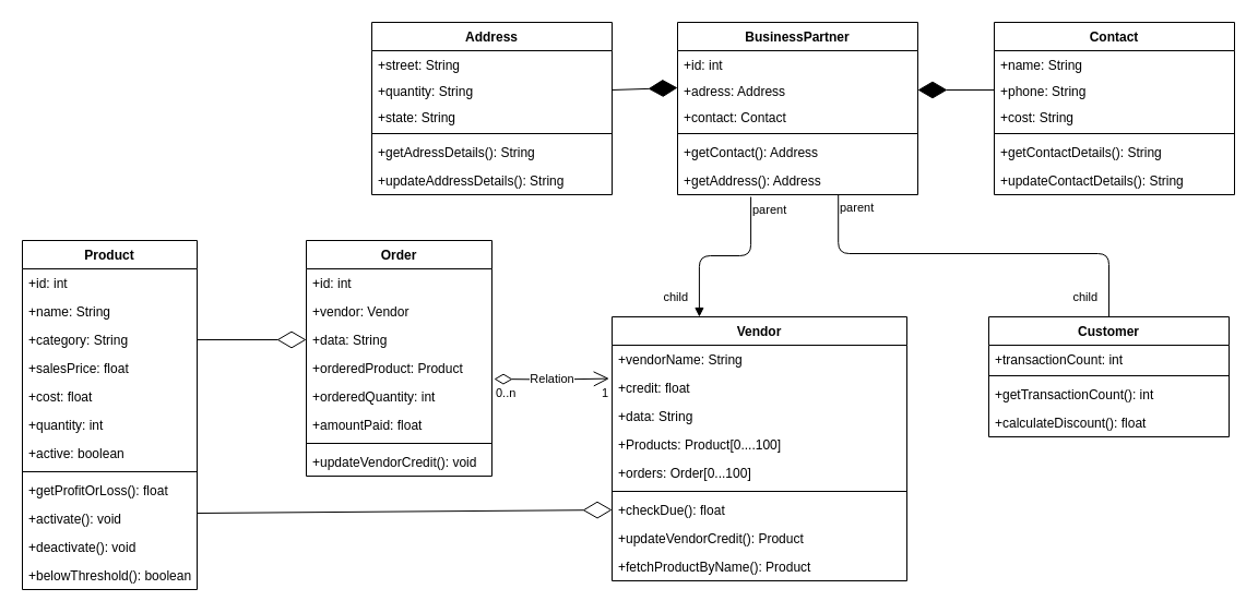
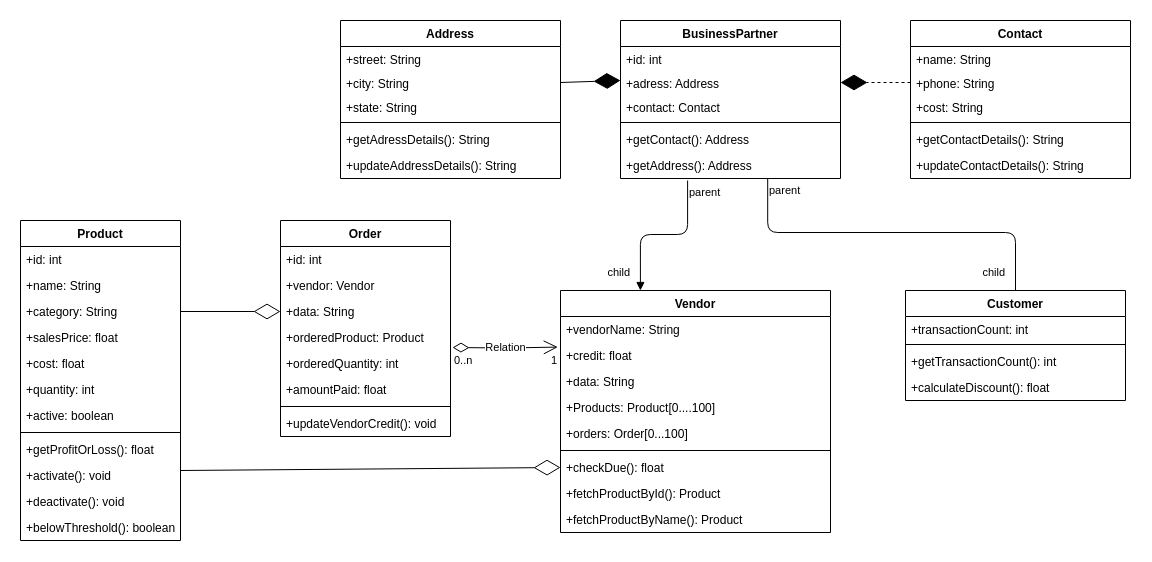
  <mxCell id="0" />
  <mxCell id="1" parent="0" />
  <mxCell id="2" value="Order" style="swimlane;fontStyle=1;align=center;verticalAlign=top;childLayout=stackLayout;horizontal=1;startSize=26;horizontalStack=0;resizeParent=1;resizeParentMax=0;resizeLast=0;collapsible=1;marginBottom=0;" vertex="1" parent="1"><mxGeometry x="280" y="220" width="170" height="216" as="geometry" /></mxCell>
  <mxCell id="3" value="+id: int&#10;" style="text;strokeColor=none;fillColor=none;align=left;verticalAlign=top;spacingLeft=4;spacingRight=4;overflow=hidden;rotatable=0;points=[[0,0.5],[1,0.5]];portConstraint=eastwest;" vertex="1" parent="2"><mxGeometry y="26" width="170" height="26" as="geometry" /></mxCell>
  <mxCell id="4" value="+vendor: Vendor" style="text;strokeColor=none;fillColor=none;align=left;verticalAlign=top;spacingLeft=4;spacingRight=4;overflow=hidden;rotatable=0;points=[[0,0.5],[1,0.5]];portConstraint=eastwest;" vertex="1" parent="2"><mxGeometry y="52" width="170" height="26" as="geometry" /></mxCell>
  <mxCell id="5" value="+data: String&#10;" style="text;strokeColor=none;fillColor=none;align=left;verticalAlign=top;spacingLeft=4;spacingRight=4;overflow=hidden;rotatable=0;points=[[0,0.5],[1,0.5]];portConstraint=eastwest;" vertex="1" parent="2"><mxGeometry y="78" width="170" height="26" as="geometry" /></mxCell>
  <mxCell id="6" value="+orderedProduct: Product" style="text;strokeColor=none;fillColor=none;align=left;verticalAlign=top;spacingLeft=4;spacingRight=4;overflow=hidden;rotatable=0;points=[[0,0.5],[1,0.5]];portConstraint=eastwest;" vertex="1" parent="2"><mxGeometry y="104" width="170" height="26" as="geometry" /></mxCell>
  <mxCell id="7" value="+orderedQuantity: int" style="text;strokeColor=none;fillColor=none;align=left;verticalAlign=top;spacingLeft=4;spacingRight=4;overflow=hidden;rotatable=0;points=[[0,0.5],[1,0.5]];portConstraint=eastwest;" vertex="1" parent="2"><mxGeometry y="130" width="170" height="26" as="geometry" /></mxCell>
  <mxCell id="8" value="+amountPaid: float" style="text;strokeColor=none;fillColor=none;align=left;verticalAlign=top;spacingLeft=4;spacingRight=4;overflow=hidden;rotatable=0;points=[[0,0.5],[1,0.5]];portConstraint=eastwest;" vertex="1" parent="2"><mxGeometry y="156" width="170" height="26" as="geometry" /></mxCell>
  <mxCell id="9" value="" style="line;strokeWidth=1;fillColor=none;align=left;verticalAlign=middle;spacingTop=-1;spacingLeft=3;spacingRight=3;rotatable=0;labelPosition=right;points=[];portConstraint=eastwest;" vertex="1" parent="2"><mxGeometry y="182" width="170" height="8" as="geometry" /></mxCell>
  <mxCell id="10" value="+updateVendorCredit(): void" style="text;strokeColor=none;fillColor=none;align=left;verticalAlign=top;spacingLeft=4;spacingRight=4;overflow=hidden;rotatable=0;points=[[0,0.5],[1,0.5]];portConstraint=eastwest;" vertex="1" parent="2"><mxGeometry y="190" width="170" height="26" as="geometry" /></mxCell>
  <mxCell id="11" value="Product" style="swimlane;fontStyle=1;align=center;verticalAlign=top;childLayout=stackLayout;horizontal=1;startSize=26;horizontalStack=0;resizeParent=1;resizeParentMax=0;resizeLast=0;collapsible=1;marginBottom=0;" vertex="1" parent="1"><mxGeometry x="20" y="220" width="160" height="320" as="geometry" /></mxCell>
  <mxCell id="12" value="+id: int&#10;" style="text;strokeColor=none;fillColor=none;align=left;verticalAlign=top;spacingLeft=4;spacingRight=4;overflow=hidden;rotatable=0;points=[[0,0.5],[1,0.5]];portConstraint=eastwest;" vertex="1" parent="11"><mxGeometry y="26" width="160" height="26" as="geometry" /></mxCell>
  <mxCell id="13" value="+name: String" style="text;strokeColor=none;fillColor=none;align=left;verticalAlign=top;spacingLeft=4;spacingRight=4;overflow=hidden;rotatable=0;points=[[0,0.5],[1,0.5]];portConstraint=eastwest;" vertex="1" parent="11"><mxGeometry y="52" width="160" height="26" as="geometry" /></mxCell>
  <mxCell id="14" value="+category: String&#10;" style="text;strokeColor=none;fillColor=none;align=left;verticalAlign=top;spacingLeft=4;spacingRight=4;overflow=hidden;rotatable=0;points=[[0,0.5],[1,0.5]];portConstraint=eastwest;" vertex="1" parent="11"><mxGeometry y="78" width="160" height="26" as="geometry" /></mxCell>
  <mxCell id="15" value="+salesPrice: float" style="text;strokeColor=none;fillColor=none;align=left;verticalAlign=top;spacingLeft=4;spacingRight=4;overflow=hidden;rotatable=0;points=[[0,0.5],[1,0.5]];portConstraint=eastwest;" vertex="1" parent="11"><mxGeometry y="104" width="160" height="26" as="geometry" /></mxCell>
  <mxCell id="16" value="+cost: float" style="text;strokeColor=none;fillColor=none;align=left;verticalAlign=top;spacingLeft=4;spacingRight=4;overflow=hidden;rotatable=0;points=[[0,0.5],[1,0.5]];portConstraint=eastwest;" vertex="1" parent="11"><mxGeometry y="130" width="160" height="26" as="geometry" /></mxCell>
  <mxCell id="17" value="+quantity: int" style="text;strokeColor=none;fillColor=none;align=left;verticalAlign=top;spacingLeft=4;spacingRight=4;overflow=hidden;rotatable=0;points=[[0,0.5],[1,0.5]];portConstraint=eastwest;" vertex="1" parent="11"><mxGeometry y="156" width="160" height="26" as="geometry" /></mxCell>
  <mxCell id="18" value="+active: boolean" style="text;strokeColor=none;fillColor=none;align=left;verticalAlign=top;spacingLeft=4;spacingRight=4;overflow=hidden;rotatable=0;points=[[0,0.5],[1,0.5]];portConstraint=eastwest;" vertex="1" parent="11"><mxGeometry y="182" width="160" height="26" as="geometry" /></mxCell>
  <mxCell id="19" value="" style="line;strokeWidth=1;fillColor=none;align=left;verticalAlign=middle;spacingTop=-1;spacingLeft=3;spacingRight=3;rotatable=0;labelPosition=right;points=[];portConstraint=eastwest;" vertex="1" parent="11"><mxGeometry y="208" width="160" height="8" as="geometry" /></mxCell>
  <mxCell id="20" value="+getProfitOrLoss(): float" style="text;strokeColor=none;fillColor=none;align=left;verticalAlign=top;spacingLeft=4;spacingRight=4;overflow=hidden;rotatable=0;points=[[0,0.5],[1,0.5]];portConstraint=eastwest;" vertex="1" parent="11"><mxGeometry y="216" width="160" height="26" as="geometry" /></mxCell>
  <mxCell id="21" value="+activate(): void" style="text;strokeColor=none;fillColor=none;align=left;verticalAlign=top;spacingLeft=4;spacingRight=4;overflow=hidden;rotatable=0;points=[[0,0.5],[1,0.5]];portConstraint=eastwest;" vertex="1" parent="11"><mxGeometry y="242" width="160" height="26" as="geometry" /></mxCell>
  <mxCell id="22" value="+deactivate(): void" style="text;strokeColor=none;fillColor=none;align=left;verticalAlign=top;spacingLeft=4;spacingRight=4;overflow=hidden;rotatable=0;points=[[0,0.5],[1,0.5]];portConstraint=eastwest;" vertex="1" parent="11"><mxGeometry y="268" width="160" height="26" as="geometry" /></mxCell>
  <mxCell id="23" value="+belowThreshold(): boolean" style="text;strokeColor=none;fillColor=none;align=left;verticalAlign=top;spacingLeft=4;spacingRight=4;overflow=hidden;rotatable=0;points=[[0,0.5],[1,0.5]];portConstraint=eastwest;" vertex="1" parent="11"><mxGeometry y="294" width="160" height="26" as="geometry" /></mxCell>
  <mxCell id="24" value="" style="endArrow=diamondThin;endFill=0;endSize=24;html=1;exitX=1;exitY=0.5;exitDx=0;exitDy=0;" edge="1" parent="1" source="14" target="5"><mxGeometry width="160" relative="1" as="geometry"><mxPoint x="770" y="310.5" as="sourcePoint" /><mxPoint x="930" y="310.5" as="targetPoint" /></mxGeometry></mxCell>
  <mxCell id="25" value="Vendor" style="swimlane;fontStyle=1;align=center;verticalAlign=top;childLayout=stackLayout;horizontal=1;startSize=26;horizontalStack=0;resizeParent=1;resizeParentMax=0;resizeLast=0;collapsible=1;marginBottom=0;" vertex="1" parent="1"><mxGeometry x="560" y="290" width="270" height="242" as="geometry" /></mxCell>
  <mxCell id="26" value="+vendorName: String&#10;" style="text;strokeColor=none;fillColor=none;align=left;verticalAlign=top;spacingLeft=4;spacingRight=4;overflow=hidden;rotatable=0;points=[[0,0.5],[1,0.5]];portConstraint=eastwest;" vertex="1" parent="25"><mxGeometry y="26" width="270" height="26" as="geometry" /></mxCell>
  <mxCell id="27" value="+credit: float" style="text;strokeColor=none;fillColor=none;align=left;verticalAlign=top;spacingLeft=4;spacingRight=4;overflow=hidden;rotatable=0;points=[[0,0.5],[1,0.5]];portConstraint=eastwest;" vertex="1" parent="25"><mxGeometry y="52" width="270" height="26" as="geometry" /></mxCell>
  <mxCell id="28" value="+data: String&#10;" style="text;strokeColor=none;fillColor=none;align=left;verticalAlign=top;spacingLeft=4;spacingRight=4;overflow=hidden;rotatable=0;points=[[0,0.5],[1,0.5]];portConstraint=eastwest;" vertex="1" parent="25"><mxGeometry y="78" width="270" height="26" as="geometry" /></mxCell>
  <mxCell id="29" value="+Products: Product[0....100]" style="text;strokeColor=none;fillColor=none;align=left;verticalAlign=top;spacingLeft=4;spacingRight=4;overflow=hidden;rotatable=0;points=[[0,0.5],[1,0.5]];portConstraint=eastwest;" vertex="1" parent="25"><mxGeometry y="104" width="270" height="26" as="geometry" /></mxCell>
  <mxCell id="30" value="+orders: Order[0...100]" style="text;strokeColor=none;fillColor=none;align=left;verticalAlign=top;spacingLeft=4;spacingRight=4;overflow=hidden;rotatable=0;points=[[0,0.5],[1,0.5]];portConstraint=eastwest;" vertex="1" parent="25"><mxGeometry y="130" width="270" height="26" as="geometry" /></mxCell>
  <mxCell id="31" value="" style="line;strokeWidth=1;fillColor=none;align=left;verticalAlign=middle;spacingTop=-1;spacingLeft=3;spacingRight=3;rotatable=0;labelPosition=right;points=[];portConstraint=eastwest;" vertex="1" parent="25"><mxGeometry y="156" width="270" height="8" as="geometry" /></mxCell>
  <mxCell id="32" value="+checkDue(): float" style="text;strokeColor=none;fillColor=none;align=left;verticalAlign=top;spacingLeft=4;spacingRight=4;overflow=hidden;rotatable=0;points=[[0,0.5],[1,0.5]];portConstraint=eastwest;" vertex="1" parent="25"><mxGeometry y="164" width="270" height="26" as="geometry" /></mxCell>
- <mxCell id="33" value="+updateVendorCredit(): Product" style="text;strokeColor=none;fillColor=none;align=left;verticalAlign=top;spacingLeft=4;spacingRight=4;overflow=hidden;rotatable=0;points=[[0,0.5],[1,0.5]];portConstraint=eastwest;" vertex="1" parent="25"><mxGeometry y="190" width="270" height="26" as="geometry" /></mxCell>
+ <mxCell id="33" value="+fetchProductById(): Product" style="text;strokeColor=none;fillColor=none;align=left;verticalAlign=top;spacingLeft=4;spacingRight=4;overflow=hidden;rotatable=0;points=[[0,0.5],[1,0.5]];portConstraint=eastwest;" vertex="1" parent="25"><mxGeometry y="190" width="270" height="26" as="geometry" /></mxCell>
  <mxCell id="34" value="+fetchProductByName(): Product" style="text;strokeColor=none;fillColor=none;align=left;verticalAlign=top;spacingLeft=4;spacingRight=4;overflow=hidden;rotatable=0;points=[[0,0.5],[1,0.5]];portConstraint=eastwest;" vertex="1" parent="25"><mxGeometry y="216" width="270" height="26" as="geometry" /></mxCell>
  <mxCell id="35" value="Customer" style="swimlane;fontStyle=1;align=center;verticalAlign=top;childLayout=stackLayout;horizontal=1;startSize=26;horizontalStack=0;resizeParent=1;resizeParentMax=0;resizeLast=0;collapsible=1;marginBottom=0;" vertex="1" parent="1"><mxGeometry x="905" y="290" width="220" height="110" as="geometry" /></mxCell>
  <mxCell id="36" value="+transactionCount: int&#10;" style="text;strokeColor=none;fillColor=none;align=left;verticalAlign=top;spacingLeft=4;spacingRight=4;overflow=hidden;rotatable=0;points=[[0,0.5],[1,0.5]];portConstraint=eastwest;" vertex="1" parent="35"><mxGeometry y="26" width="220" height="24" as="geometry" /></mxCell>
  <mxCell id="37" value="" style="line;strokeWidth=1;fillColor=none;align=left;verticalAlign=middle;spacingTop=-1;spacingLeft=3;spacingRight=3;rotatable=0;labelPosition=right;points=[];portConstraint=eastwest;" vertex="1" parent="35"><mxGeometry y="50" width="220" height="8" as="geometry" /></mxCell>
  <mxCell id="38" value="+getTransactionCount(): int" style="text;strokeColor=none;fillColor=none;align=left;verticalAlign=top;spacingLeft=4;spacingRight=4;overflow=hidden;rotatable=0;points=[[0,0.5],[1,0.5]];portConstraint=eastwest;" vertex="1" parent="35"><mxGeometry y="58" width="220" height="26" as="geometry" /></mxCell>
  <mxCell id="39" value="+calculateDiscount(): float" style="text;strokeColor=none;fillColor=none;align=left;verticalAlign=top;spacingLeft=4;spacingRight=4;overflow=hidden;rotatable=0;points=[[0,0.5],[1,0.5]];portConstraint=eastwest;" vertex="1" parent="35"><mxGeometry y="84" width="220" height="26" as="geometry" /></mxCell>
  <mxCell id="40" value="Address" style="swimlane;fontStyle=1;align=center;verticalAlign=top;childLayout=stackLayout;horizontal=1;startSize=26;horizontalStack=0;resizeParent=1;resizeParentMax=0;resizeLast=0;collapsible=1;marginBottom=0;" vertex="1" parent="1"><mxGeometry x="340" y="20" width="220" height="158" as="geometry" /></mxCell>
  <mxCell id="41" value="+street: String&#10;" style="text;strokeColor=none;fillColor=none;align=left;verticalAlign=top;spacingLeft=4;spacingRight=4;overflow=hidden;rotatable=0;points=[[0,0.5],[1,0.5]];portConstraint=eastwest;" vertex="1" parent="40"><mxGeometry y="26" width="220" height="24" as="geometry" /></mxCell>
  <mxCell id="42" value="" style="endArrow=diamondThin;endFill=1;endSize=24;html=1;exitX=1;exitY=0.5;exitDx=0;exitDy=0;" edge="1" parent="40" source="43"><mxGeometry width="160" relative="1" as="geometry"><mxPoint x="210" y="60" as="sourcePoint" /><mxPoint x="280" y="60" as="targetPoint" /></mxGeometry></mxCell>
- <mxCell id="43" value="+quantity: String&#10;" style="text;strokeColor=none;fillColor=none;align=left;verticalAlign=top;spacingLeft=4;spacingRight=4;overflow=hidden;rotatable=0;points=[[0,0.5],[1,0.5]];portConstraint=eastwest;" vertex="1" parent="40"><mxGeometry y="50" width="220" height="24" as="geometry" /></mxCell>
+ <mxCell id="43" value="+city: String&#10;" style="text;strokeColor=none;fillColor=none;align=left;verticalAlign=top;spacingLeft=4;spacingRight=4;overflow=hidden;rotatable=0;points=[[0,0.5],[1,0.5]];portConstraint=eastwest;" vertex="1" parent="40"><mxGeometry y="50" width="220" height="24" as="geometry" /></mxCell>
  <mxCell id="44" value="+state: String&#10;" style="text;strokeColor=none;fillColor=none;align=left;verticalAlign=top;spacingLeft=4;spacingRight=4;overflow=hidden;rotatable=0;points=[[0,0.5],[1,0.5]];portConstraint=eastwest;" vertex="1" parent="40"><mxGeometry y="74" width="220" height="24" as="geometry" /></mxCell>
  <mxCell id="45" value="" style="line;strokeWidth=1;fillColor=none;align=left;verticalAlign=middle;spacingTop=-1;spacingLeft=3;spacingRight=3;rotatable=0;labelPosition=right;points=[];portConstraint=eastwest;" vertex="1" parent="40"><mxGeometry y="98" width="220" height="8" as="geometry" /></mxCell>
  <mxCell id="46" value="+getAdressDetails(): String" style="text;strokeColor=none;fillColor=none;align=left;verticalAlign=top;spacingLeft=4;spacingRight=4;overflow=hidden;rotatable=0;points=[[0,0.5],[1,0.5]];portConstraint=eastwest;" vertex="1" parent="40"><mxGeometry y="106" width="220" height="26" as="geometry" /></mxCell>
  <mxCell id="47" value="+updateAddressDetails(): String" style="text;strokeColor=none;fillColor=none;align=left;verticalAlign=top;spacingLeft=4;spacingRight=4;overflow=hidden;rotatable=0;points=[[0,0.5],[1,0.5]];portConstraint=eastwest;" vertex="1" parent="40"><mxGeometry y="132" width="220" height="26" as="geometry" /></mxCell>
  <mxCell id="48" value="BusinessPartner" style="swimlane;fontStyle=1;align=center;verticalAlign=top;childLayout=stackLayout;horizontal=1;startSize=26;horizontalStack=0;resizeParent=1;resizeParentMax=0;resizeLast=0;collapsible=1;marginBottom=0;" vertex="1" parent="1"><mxGeometry x="620" y="20" width="220" height="158" as="geometry" /></mxCell>
  <mxCell id="49" value="+id: int&#10;" style="text;strokeColor=none;fillColor=none;align=left;verticalAlign=top;spacingLeft=4;spacingRight=4;overflow=hidden;rotatable=0;points=[[0,0.5],[1,0.5]];portConstraint=eastwest;" vertex="1" parent="48"><mxGeometry y="26" width="220" height="24" as="geometry" /></mxCell>
  <mxCell id="50" value="+adress: Address&#10;" style="text;strokeColor=none;fillColor=none;align=left;verticalAlign=top;spacingLeft=4;spacingRight=4;overflow=hidden;rotatable=0;points=[[0,0.5],[1,0.5]];portConstraint=eastwest;" vertex="1" parent="48"><mxGeometry y="50" width="220" height="24" as="geometry" /></mxCell>
  <mxCell id="51" value="+contact: Contact&#10;" style="text;strokeColor=none;fillColor=none;align=left;verticalAlign=top;spacingLeft=4;spacingRight=4;overflow=hidden;rotatable=0;points=[[0,0.5],[1,0.5]];portConstraint=eastwest;" vertex="1" parent="48"><mxGeometry y="74" width="220" height="24" as="geometry" /></mxCell>
  <mxCell id="52" value="" style="line;strokeWidth=1;fillColor=none;align=left;verticalAlign=middle;spacingTop=-1;spacingLeft=3;spacingRight=3;rotatable=0;labelPosition=right;points=[];portConstraint=eastwest;" vertex="1" parent="48"><mxGeometry y="98" width="220" height="8" as="geometry" /></mxCell>
  <mxCell id="53" value="+getContact(): Address" style="text;strokeColor=none;fillColor=none;align=left;verticalAlign=top;spacingLeft=4;spacingRight=4;overflow=hidden;rotatable=0;points=[[0,0.5],[1,0.5]];portConstraint=eastwest;" vertex="1" parent="48"><mxGeometry y="106" width="220" height="26" as="geometry" /></mxCell>
  <mxCell id="54" value="+getAddress(): Address" style="text;strokeColor=none;fillColor=none;align=left;verticalAlign=top;spacingLeft=4;spacingRight=4;overflow=hidden;rotatable=0;points=[[0,0.5],[1,0.5]];portConstraint=eastwest;" vertex="1" parent="48"><mxGeometry y="132" width="220" height="26" as="geometry" /></mxCell>
  <mxCell id="55" value="Contact" style="swimlane;fontStyle=1;align=center;verticalAlign=top;childLayout=stackLayout;horizontal=1;startSize=26;horizontalStack=0;resizeParent=1;resizeParentMax=0;resizeLast=0;collapsible=1;marginBottom=0;" vertex="1" parent="1"><mxGeometry x="910" y="20" width="220" height="158" as="geometry" /></mxCell>
  <mxCell id="56" value="+name: String&#10;" style="text;strokeColor=none;fillColor=none;align=left;verticalAlign=top;spacingLeft=4;spacingRight=4;overflow=hidden;rotatable=0;points=[[0,0.5],[1,0.5]];portConstraint=eastwest;" vertex="1" parent="55"><mxGeometry y="26" width="220" height="24" as="geometry" /></mxCell>
  <mxCell id="57" value="+phone: String&#10;" style="text;strokeColor=none;fillColor=none;align=left;verticalAlign=top;spacingLeft=4;spacingRight=4;overflow=hidden;rotatable=0;points=[[0,0.5],[1,0.5]];portConstraint=eastwest;" vertex="1" parent="55"><mxGeometry y="50" width="220" height="24" as="geometry" /></mxCell>
  <mxCell id="58" value="+cost: String&#10;" style="text;strokeColor=none;fillColor=none;align=left;verticalAlign=top;spacingLeft=4;spacingRight=4;overflow=hidden;rotatable=0;points=[[0,0.5],[1,0.5]];portConstraint=eastwest;" vertex="1" parent="55"><mxGeometry y="74" width="220" height="24" as="geometry" /></mxCell>
  <mxCell id="59" value="" style="line;strokeWidth=1;fillColor=none;align=left;verticalAlign=middle;spacingTop=-1;spacingLeft=3;spacingRight=3;rotatable=0;labelPosition=right;points=[];portConstraint=eastwest;" vertex="1" parent="55"><mxGeometry y="98" width="220" height="8" as="geometry" /></mxCell>
  <mxCell id="60" value="+getContactDetails(): String" style="text;strokeColor=none;fillColor=none;align=left;verticalAlign=top;spacingLeft=4;spacingRight=4;overflow=hidden;rotatable=0;points=[[0,0.5],[1,0.5]];portConstraint=eastwest;" vertex="1" parent="55"><mxGeometry y="106" width="220" height="26" as="geometry" /></mxCell>
  <mxCell id="61" value="+updateContactDetails(): String" style="text;strokeColor=none;fillColor=none;align=left;verticalAlign=top;spacingLeft=4;spacingRight=4;overflow=hidden;rotatable=0;points=[[0,0.5],[1,0.5]];portConstraint=eastwest;" vertex="1" parent="55"><mxGeometry y="132" width="220" height="26" as="geometry" /></mxCell>
- <mxCell id="62" value="" style="endArrow=diamondThin;endFill=1;endSize=24;html=1;exitX=0;exitY=0.5;exitDx=0;exitDy=0;entryX=1;entryY=0.5;entryDx=0;entryDy=0;" edge="1" parent="1" source="57" target="50"><mxGeometry width="160" relative="1" as="geometry"><mxPoint x="760" y="90" as="sourcePoint" /><mxPoint x="860" y="90" as="targetPoint" /></mxGeometry></mxCell>
+ <mxCell id="62" value="" style="endArrow=diamondThin;endFill=1;endSize=24;html=1;exitX=0;exitY=0.5;exitDx=0;exitDy=0;entryX=1;entryY=0.5;entryDx=0;entryDy=0;dashed=1;" edge="1" parent="1" source="57" target="50"><mxGeometry width="160" relative="1" as="geometry"><mxPoint x="760" y="90" as="sourcePoint" /><mxPoint x="860" y="90" as="targetPoint" /></mxGeometry></mxCell>
  <mxCell id="63" value="" style="endArrow=diamondThin;endFill=0;endSize=24;html=1;exitX=1;exitY=0.5;exitDx=0;exitDy=0;entryX=0;entryY=0.5;entryDx=0;entryDy=0;" edge="1" parent="1" target="32"><mxGeometry width="160" relative="1" as="geometry"><mxPoint x="180" y="470" as="sourcePoint" /><mxPoint x="280" y="470" as="targetPoint" /></mxGeometry></mxCell>
  <mxCell id="64" value="Relation" style="endArrow=open;html=1;endSize=12;startArrow=diamondThin;startSize=14;startFill=0;edgeStyle=orthogonalEdgeStyle;entryX=-0.01;entryY=0.177;entryDx=0;entryDy=0;entryPerimeter=0;" edge="1" parent="1" target="27"><mxGeometry relative="1" as="geometry"><mxPoint x="452" y="347" as="sourcePoint" /><mxPoint x="510" y="350" as="targetPoint" /></mxGeometry></mxCell>
  <mxCell id="65" value="0..n" style="edgeLabel;resizable=0;html=1;align=left;verticalAlign=top;" connectable="0" vertex="1" parent="64"><mxGeometry x="-1" relative="1" as="geometry" /></mxCell>
  <mxCell id="66" value="1" style="edgeLabel;resizable=0;html=1;align=right;verticalAlign=top;" connectable="0" vertex="1" parent="64"><mxGeometry x="1" relative="1" as="geometry" /></mxCell>
  <mxCell id="67" value="" style="endArrow=block;html=1;edgeStyle=orthogonalEdgeStyle;entryX=0.296;entryY=0;entryDx=0;entryDy=0;entryPerimeter=0;exitX=0.305;exitY=1.077;exitDx=0;exitDy=0;exitPerimeter=0;" edge="1" parent="1" source="54" target="25"><mxGeometry relative="1" as="geometry"><mxPoint x="687" y="190" as="sourcePoint" /><mxPoint x="640" y="240" as="targetPoint" /><Array as="points"><mxPoint x="687" y="234" /><mxPoint x="640" y="234" /></Array></mxGeometry></mxCell>
  <mxCell id="68" value="parent" style="edgeLabel;resizable=0;html=1;align=left;verticalAlign=bottom;" connectable="0" vertex="1" parent="67"><mxGeometry x="-1" relative="1" as="geometry"><mxPoint y="20" as="offset" /></mxGeometry></mxCell>
  <mxCell id="69" value="child" style="edgeLabel;resizable=0;html=1;align=right;verticalAlign=bottom;" connectable="0" vertex="1" parent="67"><mxGeometry x="1" relative="1" as="geometry"><mxPoint x="-9.92" y="-9.8" as="offset" /></mxGeometry></mxCell>
  <mxCell id="70" value="" style="endArrow=none;html=1;edgeStyle=orthogonalEdgeStyle;exitX=0.305;exitY=1.077;exitDx=0;exitDy=0;exitPerimeter=0;entryX=0.5;entryY=0;entryDx=0;entryDy=0;" edge="1" parent="1" target="35"><mxGeometry relative="1" as="geometry"><mxPoint x="767.2" y="178.002" as="sourcePoint" /><mxPoint x="870" y="280" as="targetPoint" /><Array as="points"><mxPoint x="767" y="232" /><mxPoint x="1015" y="232" /></Array></mxGeometry></mxCell>
  <mxCell id="71" value="parent" style="edgeLabel;resizable=0;html=1;align=left;verticalAlign=bottom;" connectable="0" vertex="1" parent="70"><mxGeometry x="-1" relative="1" as="geometry"><mxPoint y="20" as="offset" /></mxGeometry></mxCell>
  <mxCell id="72" value="child" style="edgeLabel;resizable=0;html=1;align=right;verticalAlign=bottom;" connectable="0" vertex="1" parent="70"><mxGeometry x="1" relative="1" as="geometry"><mxPoint x="-9.92" y="-9.8" as="offset" /></mxGeometry></mxCell>
